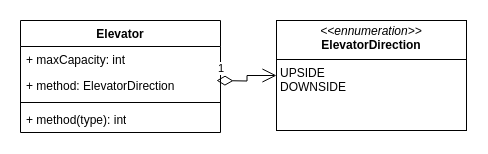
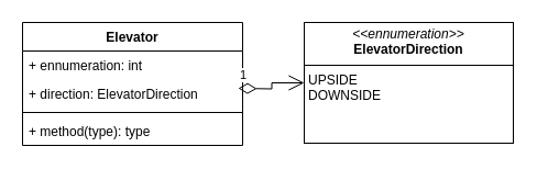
  <mxCell id="0" />
  <mxCell id="1" parent="0" />
  <mxCell id="2" value="Elevator" style="swimlane;fontStyle=1;align=center;verticalAlign=top;childLayout=stackLayout;horizontal=1;startSize=26;horizontalStack=0;resizeParent=1;resizeParentMax=0;resizeLast=0;collapsible=1;marginBottom=0;whiteSpace=wrap;html=1;" vertex="1" parent="1"><mxGeometry x="20" y="20" width="200" height="112" as="geometry" /></mxCell>
- <mxCell id="3" value="+ maxCapacity: int" style="text;strokeColor=none;fillColor=none;align=left;verticalAlign=top;spacingLeft=4;spacingRight=4;overflow=hidden;rotatable=0;points=[[0,0.5],[1,0.5]];portConstraint=eastwest;whiteSpace=wrap;html=1;" vertex="1" parent="2"><mxGeometry y="26" width="200" height="26" as="geometry" /></mxCell>
- <mxCell id="4" value="+ method: ElevatorDirection" style="text;strokeColor=none;fillColor=none;align=left;verticalAlign=top;spacingLeft=4;spacingRight=4;overflow=hidden;rotatable=0;points=[[0,0.5],[1,0.5]];portConstraint=eastwest;whiteSpace=wrap;html=1;" vertex="1" parent="2"><mxGeometry y="52" width="200" height="26" as="geometry" /></mxCell>
+ <mxCell id="3" value="+ ennumeration: int" style="text;strokeColor=none;fillColor=none;align=left;verticalAlign=top;spacingLeft=4;spacingRight=4;overflow=hidden;rotatable=0;points=[[0,0.5],[1,0.5]];portConstraint=eastwest;whiteSpace=wrap;html=1;" vertex="1" parent="2"><mxGeometry y="26" width="200" height="26" as="geometry" /></mxCell>
+ <mxCell id="4" value="+ direction: ElevatorDirection" style="text;strokeColor=none;fillColor=none;align=left;verticalAlign=top;spacingLeft=4;spacingRight=4;overflow=hidden;rotatable=0;points=[[0,0.5],[1,0.5]];portConstraint=eastwest;whiteSpace=wrap;html=1;" vertex="1" parent="2"><mxGeometry y="52" width="200" height="26" as="geometry" /></mxCell>
  <mxCell id="5" value="" style="line;strokeWidth=1;fillColor=none;align=left;verticalAlign=middle;spacingTop=-1;spacingLeft=3;spacingRight=3;rotatable=0;labelPosition=right;points=[];portConstraint=eastwest;strokeColor=inherit;" vertex="1" parent="2"><mxGeometry y="78" width="200" height="8" as="geometry" /></mxCell>
- <mxCell id="6" value="+ method(type): int" style="text;strokeColor=none;fillColor=none;align=left;verticalAlign=top;spacingLeft=4;spacingRight=4;overflow=hidden;rotatable=0;points=[[0,0.5],[1,0.5]];portConstraint=eastwest;whiteSpace=wrap;html=1;" vertex="1" parent="2"><mxGeometry y="86" width="200" height="26" as="geometry" /></mxCell>
+ <mxCell id="6" value="+ method(type): type" style="text;strokeColor=none;fillColor=none;align=left;verticalAlign=top;spacingLeft=4;spacingRight=4;overflow=hidden;rotatable=0;points=[[0,0.5],[1,0.5]];portConstraint=eastwest;whiteSpace=wrap;html=1;" vertex="1" parent="2"><mxGeometry y="86" width="200" height="26" as="geometry" /></mxCell>
  <mxCell id="7" value="&lt;p style=&quot;margin:0px;margin-top:4px;text-align:center;&quot;&gt;&lt;i&gt;&amp;lt;&amp;lt;ennumeration&amp;gt;&amp;gt;&lt;/i&gt;&lt;br&gt;&lt;b&gt;ElevatorDirection&lt;/b&gt;&lt;/p&gt;&lt;hr size=&quot;1&quot; style=&quot;border-style:solid;&quot;&gt;&lt;p style=&quot;margin:0px;margin-left:4px;&quot;&gt;UPSIDE&lt;/p&gt;&lt;p style=&quot;margin:0px;margin-left:4px;&quot;&gt;DOWNSIDE&lt;/p&gt;" style="verticalAlign=top;align=left;overflow=fill;html=1;whiteSpace=wrap;" vertex="1" parent="1"><mxGeometry x="276" y="20" width="190" height="110" as="geometry" /></mxCell>
  <mxCell id="8" value="1" style="endArrow=open;html=1;endSize=12;startArrow=diamondThin;startSize=14;startFill=0;edgeStyle=orthogonalEdgeStyle;align=left;verticalAlign=bottom;rounded=0;" edge="1" parent="1" target="7"><mxGeometry x="-1" y="3" relative="1" as="geometry"><mxPoint x="216" y="80" as="sourcePoint" /><mxPoint x="376" y="80" as="targetPoint" /></mxGeometry></mxCell>
